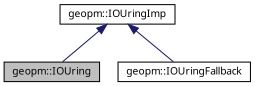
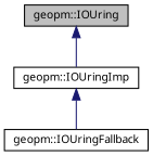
  digraph {
    fontname="Noto Sans"
    node [color=black fillcolor=white fontname="Noto Sans" fontsize=10 shape=record style=filled]
    edge [color=midnightblue dir=back fontname="Noto Sans" fontsize=10 labelfontname=Helvetica labelfontsize=10 style=solid]
    n1 [fillcolor=grey75 fontcolor=black height=0.2 label="geopm::IOUring" width=0.4]
    n2 [height=0.2 label="geopm::IOUringImp" width=0.4]
    n3 [height=0.2 label="geopm::IOUringFallback" width=0.4]
-   n2 -> n1
+   n1 -> n2
    n2 -> n3
  }
